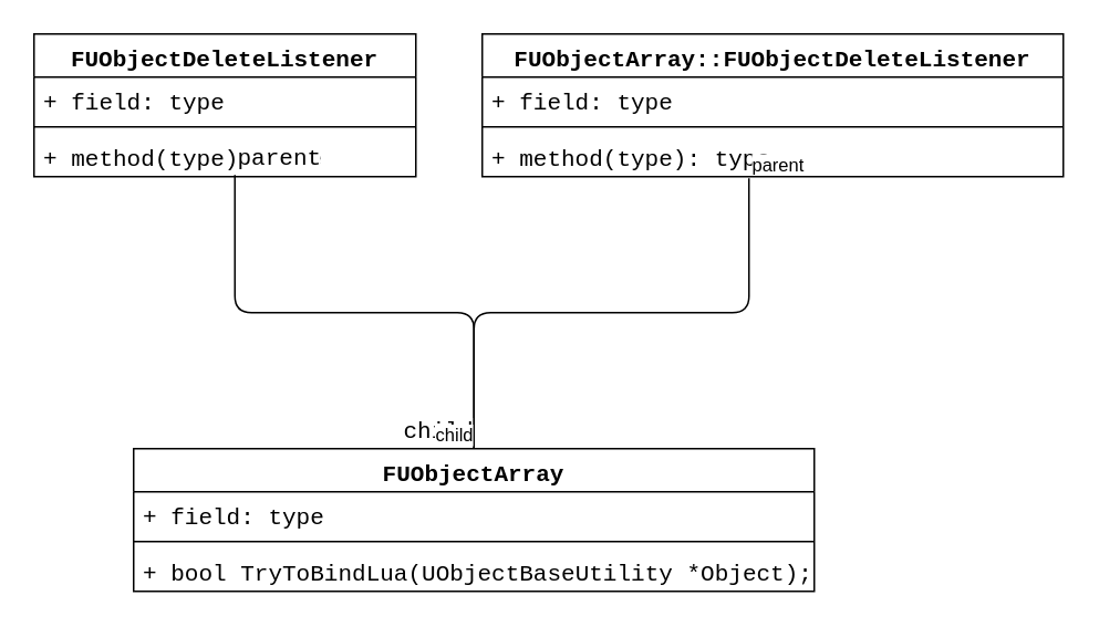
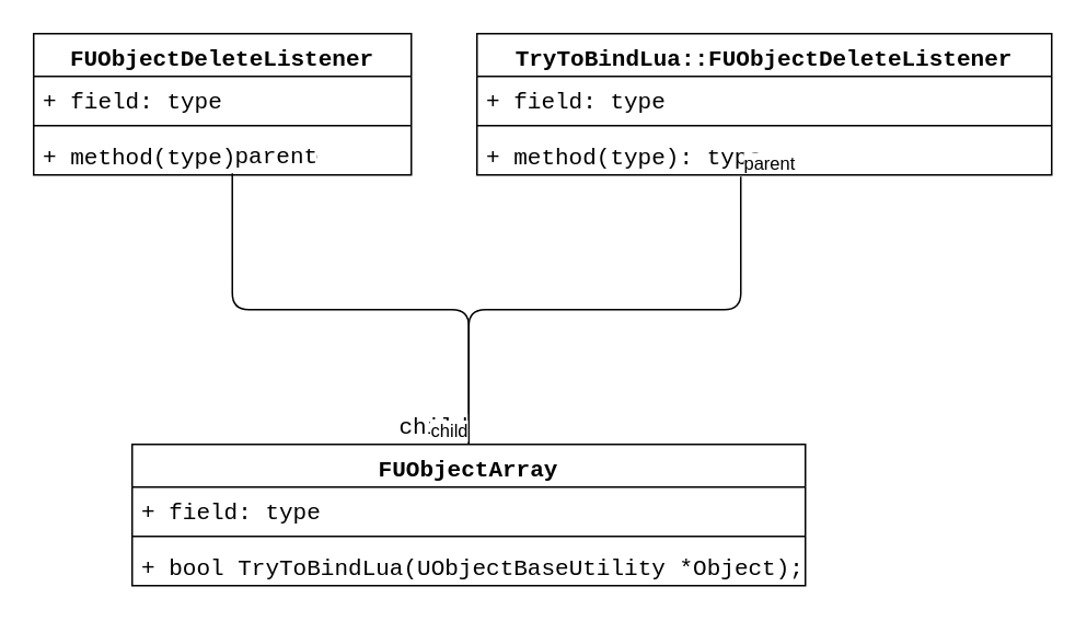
  <mxCell id="0" />
  <mxCell id="1" parent="0" />
  <mxCell id="2" value="FUObjectArray&#10;" style="swimlane;fontStyle=1;align=center;verticalAlign=top;childLayout=stackLayout;horizontal=1;startSize=26;horizontalStack=0;resizeParent=1;resizeParentMax=0;resizeLast=0;collapsible=1;marginBottom=0;fontFamily=Courier New;fontSize=14;" vertex="1" parent="1"><mxGeometry x="80" y="270" width="410" height="86" as="geometry" /></mxCell>
  <mxCell id="3" value="+ field: type" style="text;strokeColor=none;fillColor=none;align=left;verticalAlign=top;spacingLeft=4;spacingRight=4;overflow=hidden;rotatable=0;points=[[0,0.5],[1,0.5]];portConstraint=eastwest;fontFamily=Courier New;fontSize=14;" vertex="1" parent="2"><mxGeometry y="26" width="410" height="26" as="geometry" /></mxCell>
  <mxCell id="4" value="" style="line;strokeWidth=1;fillColor=none;align=left;verticalAlign=middle;spacingTop=-1;spacingLeft=3;spacingRight=3;rotatable=0;labelPosition=right;points=[];portConstraint=eastwest;fontFamily=Courier New;fontSize=14;" vertex="1" parent="2"><mxGeometry y="52" width="410" height="8" as="geometry" /></mxCell>
  <mxCell id="5" value="+ bool TryToBindLua(UObjectBaseUtility *Object);" style="text;strokeColor=none;fillColor=none;align=left;verticalAlign=top;spacingLeft=4;spacingRight=4;overflow=hidden;rotatable=0;points=[[0,0.5],[1,0.5]];portConstraint=eastwest;fontFamily=Courier New;fontSize=14;" vertex="1" parent="2"><mxGeometry y="60" width="410" height="26" as="geometry" /></mxCell>
  <mxCell id="6" value="FUObjectDeleteListener" style="swimlane;fontStyle=1;align=center;verticalAlign=top;childLayout=stackLayout;horizontal=1;startSize=26;horizontalStack=0;resizeParent=1;resizeParentMax=0;resizeLast=0;collapsible=1;marginBottom=0;fontFamily=Courier New;fontSize=14;" vertex="1" parent="1"><mxGeometry x="20" y="20" width="230" height="86" as="geometry"><mxRectangle x="280" y="50" width="190" height="26" as="alternateBounds" /></mxGeometry></mxCell>
  <mxCell id="7" value="+ field: type" style="text;strokeColor=none;fillColor=none;align=left;verticalAlign=top;spacingLeft=4;spacingRight=4;overflow=hidden;rotatable=0;points=[[0,0.5],[1,0.5]];portConstraint=eastwest;fontFamily=Courier New;fontSize=14;" vertex="1" parent="6"><mxGeometry y="26" width="230" height="26" as="geometry" /></mxCell>
  <mxCell id="8" value="" style="line;strokeWidth=1;fillColor=none;align=left;verticalAlign=middle;spacingTop=-1;spacingLeft=3;spacingRight=3;rotatable=0;labelPosition=right;points=[];portConstraint=eastwest;fontFamily=Courier New;fontSize=14;" vertex="1" parent="6"><mxGeometry y="52" width="230" height="8" as="geometry" /></mxCell>
  <mxCell id="9" value="+ method(type): type" style="text;strokeColor=none;fillColor=none;align=left;verticalAlign=top;spacingLeft=4;spacingRight=4;overflow=hidden;rotatable=0;points=[[0,0.5],[1,0.5]];portConstraint=eastwest;fontFamily=Courier New;fontSize=14;" vertex="1" parent="6"><mxGeometry y="60" width="230" height="26" as="geometry" /></mxCell>
  <mxCell id="10" value="" style="endArrow=none;html=1;edgeStyle=orthogonalEdgeStyle;fontFamily=Courier New;entryX=0.5;entryY=0;entryDx=0;entryDy=0;exitX=0.526;exitY=0.962;exitDx=0;exitDy=0;exitPerimeter=0;fontSize=14;" edge="1" parent="1" source="9" target="2"><mxGeometry relative="1" as="geometry"><mxPoint x="70" y="440" as="sourcePoint" /><mxPoint x="230" y="440" as="targetPoint" /></mxGeometry></mxCell>
  <mxCell id="11" value="parent" style="edgeLabel;resizable=0;html=1;align=left;verticalAlign=bottom;fontFamily=Courier New;fontSize=14;" connectable="0" vertex="1" parent="10"><mxGeometry x="-1" relative="1" as="geometry" /></mxCell>
  <mxCell id="12" value="child" style="edgeLabel;resizable=0;html=1;align=right;verticalAlign=bottom;fontFamily=Courier New;fontSize=14;" connectable="0" vertex="1" parent="10"><mxGeometry x="1" relative="1" as="geometry" /></mxCell>
- <mxCell id="13" value="FUObjectArray::FUObjectDeleteListener" style="swimlane;fontStyle=1;align=center;verticalAlign=top;childLayout=stackLayout;horizontal=1;startSize=26;horizontalStack=0;resizeParent=1;resizeParentMax=0;resizeLast=0;collapsible=1;marginBottom=0;fontFamily=Courier New;fontSize=14;flipH=1;flipV=0;" vertex="1" parent="1"><mxGeometry x="290" y="20" width="350" height="86" as="geometry"><mxRectangle x="500" y="50" width="190" height="26" as="alternateBounds" /></mxGeometry></mxCell>
+ <mxCell id="13" value="TryToBindLua::FUObjectDeleteListener" style="swimlane;fontStyle=1;align=center;verticalAlign=top;childLayout=stackLayout;horizontal=1;startSize=26;horizontalStack=0;resizeParent=1;resizeParentMax=0;resizeLast=0;collapsible=1;marginBottom=0;fontFamily=Courier New;fontSize=14;flipH=1;flipV=0;" vertex="1" parent="1"><mxGeometry x="290" y="20" width="350" height="86" as="geometry"><mxRectangle x="500" y="50" width="190" height="26" as="alternateBounds" /></mxGeometry></mxCell>
  <mxCell id="14" value="+ field: type" style="text;strokeColor=none;fillColor=none;align=left;verticalAlign=top;spacingLeft=4;spacingRight=4;overflow=hidden;rotatable=0;points=[[0,0.5],[1,0.5]];portConstraint=eastwest;fontFamily=Courier New;fontSize=14;" vertex="1" parent="13"><mxGeometry y="26" width="350" height="26" as="geometry" /></mxCell>
  <mxCell id="15" value="" style="line;strokeWidth=1;fillColor=none;align=left;verticalAlign=middle;spacingTop=-1;spacingLeft=3;spacingRight=3;rotatable=0;labelPosition=right;points=[];portConstraint=eastwest;fontFamily=Courier New;fontSize=14;" vertex="1" parent="13"><mxGeometry y="52" width="350" height="8" as="geometry" /></mxCell>
  <mxCell id="16" value="+ method(type): type" style="text;strokeColor=none;fillColor=none;align=left;verticalAlign=top;spacingLeft=4;spacingRight=4;overflow=hidden;rotatable=0;points=[[0,0.5],[1,0.5]];portConstraint=eastwest;fontFamily=Courier New;fontSize=14;" vertex="1" parent="13"><mxGeometry y="60" width="350" height="26" as="geometry" /></mxCell>
  <mxCell id="17" value="" style="endArrow=none;html=1;edgeStyle=orthogonalEdgeStyle;fontFamily=Courier New;fontSize=14;exitX=0.459;exitY=1.038;exitDx=0;exitDy=0;exitPerimeter=0;entryX=0.5;entryY=0;entryDx=0;entryDy=0;" edge="1" parent="1" source="16" target="2"><mxGeometry relative="1" as="geometry"><mxPoint x="570" y="200" as="sourcePoint" /><mxPoint x="280" y="250" as="targetPoint" /></mxGeometry></mxCell>
  <mxCell id="18" value="parent" style="edgeLabel;resizable=0;html=1;align=left;verticalAlign=bottom;" connectable="0" vertex="1" parent="17"><mxGeometry x="-1" relative="1" as="geometry" /></mxCell>
  <mxCell id="19" value="child" style="edgeLabel;resizable=0;html=1;align=right;verticalAlign=bottom;" connectable="0" vertex="1" parent="17"><mxGeometry x="1" relative="1" as="geometry" /></mxCell>
